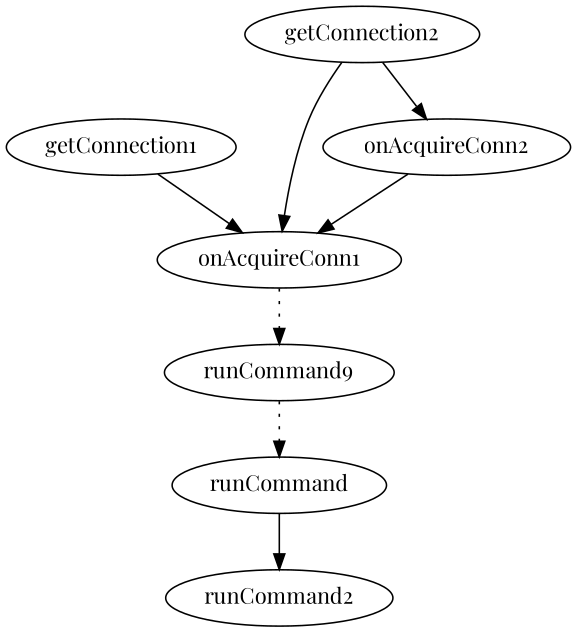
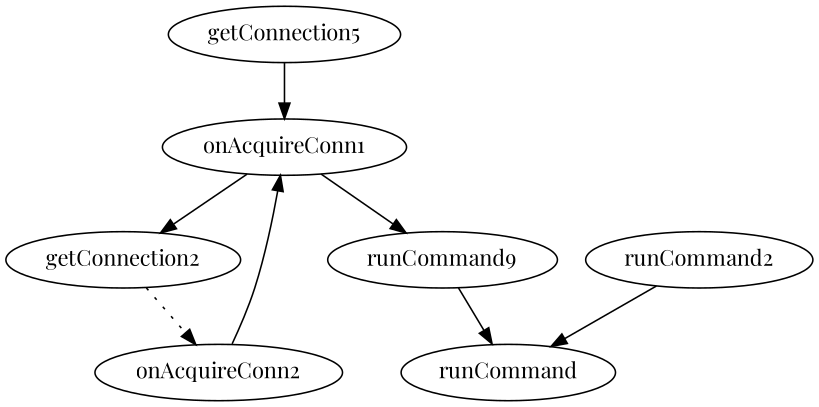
  digraph {
    fontname="Playfair Display"
    node [fontname="Playfair Display"]
    edge [fontname="Playfair Display"]
-   getConnection1
+   getConnection1 [label=getConnection5]
    onAcquireConn1
    getConnection2
    n4 [label=runCommand9]
    onAcquireConn2
    n6 [label=runCommand]
    runCommand2
    getConnection1 -> onAcquireConn1
-   getConnection2 -> onAcquireConn1
-   onAcquireConn1 -> n4 [style=dotted]
-   getConnection2 -> onAcquireConn2
-   n4 -> n6 [style=dotted]
+   onAcquireConn1 -> getConnection2
+   onAcquireConn1 -> n4 [style=solid]
+   getConnection2 -> onAcquireConn2 [style=dotted]
+   n4 -> n6 [style=solid]
    onAcquireConn2 -> onAcquireConn1
-   n6 -> runCommand2
+   runCommand2 -> n6
  }
